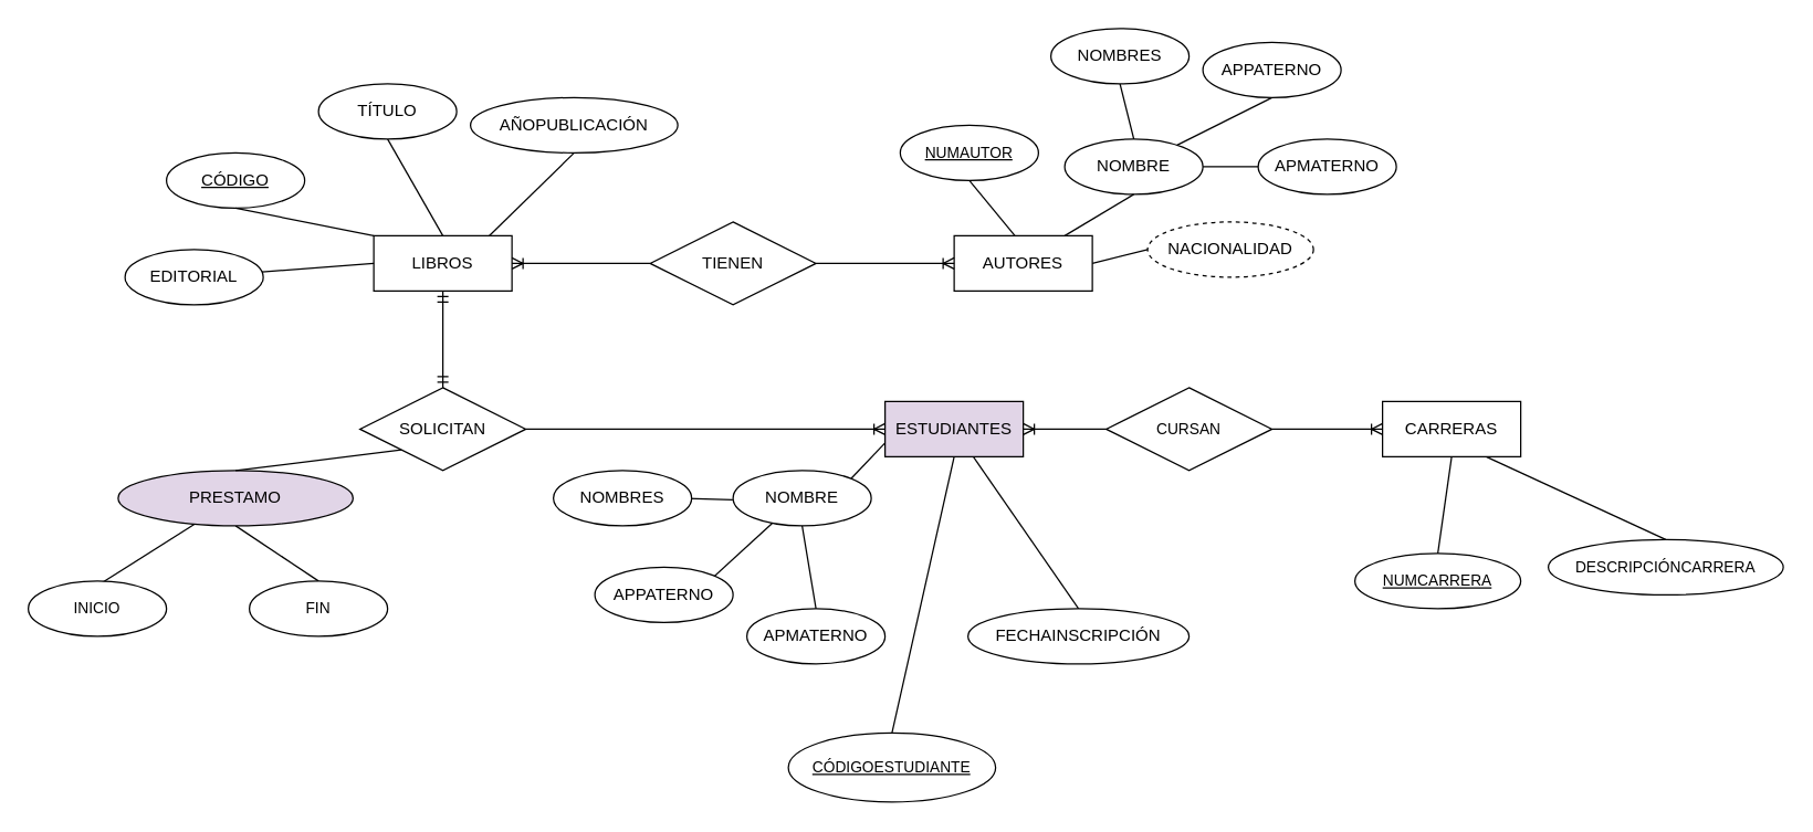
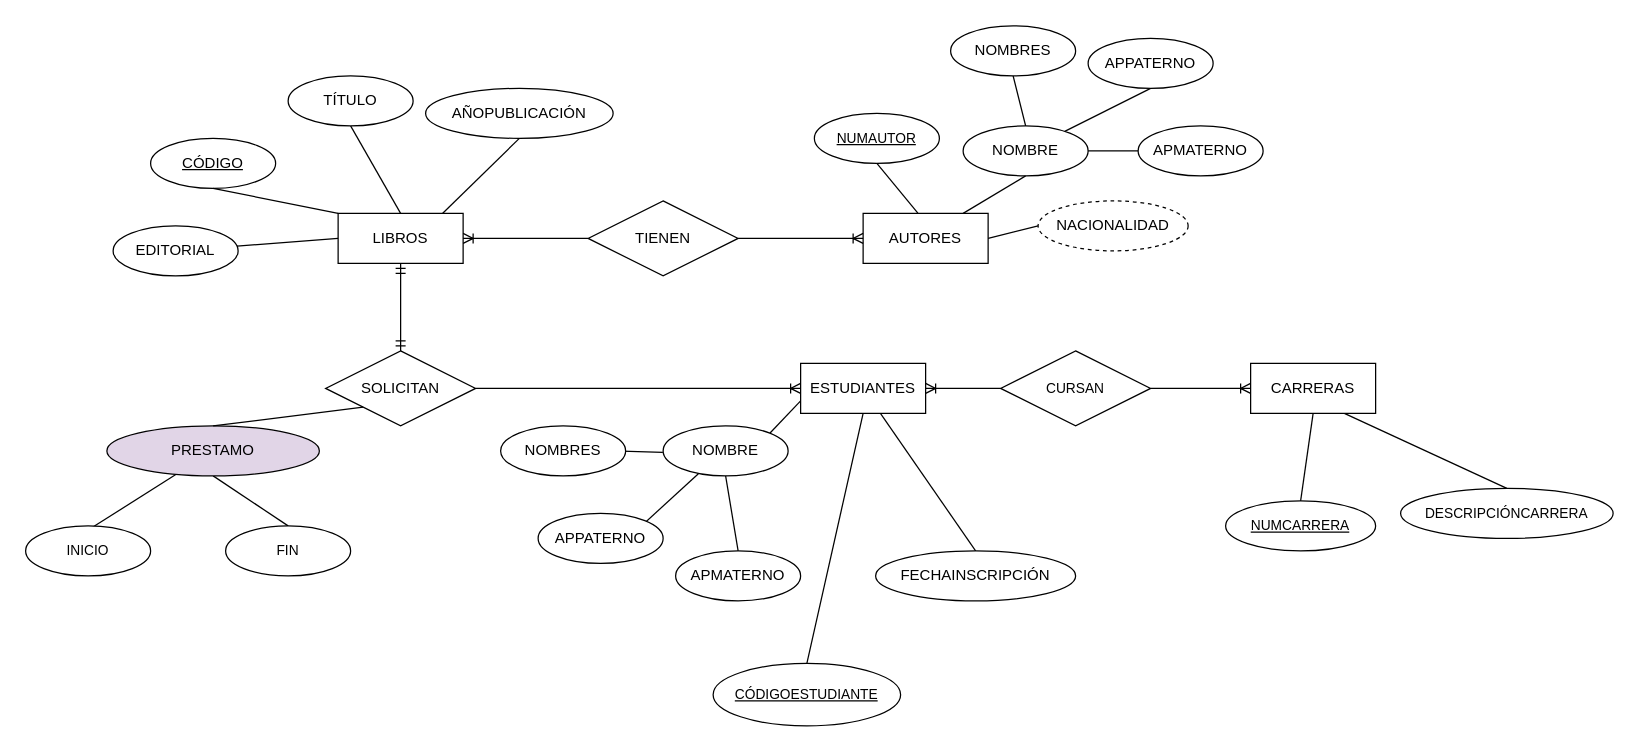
  <mxCell id="0" />
  <mxCell id="1" parent="0" />
  <mxCell id="2" value="LIBROS" style="whiteSpace=wrap;html=1;align=center;" parent="1" vertex="1"><mxGeometry x="270" y="170" width="100" height="40" as="geometry" /></mxCell>
  <mxCell id="3" value="AUTORES" style="whiteSpace=wrap;html=1;align=center;" parent="1" vertex="1"><mxGeometry x="690" y="170" width="100" height="40" as="geometry" /></mxCell>
  <mxCell id="4" style="edgeStyle=none;html=1;exitX=0;exitY=0.5;exitDx=0;exitDy=0;" parent="1" source="5" edge="1"><mxGeometry relative="1" as="geometry"><mxPoint x="700" y="315.455" as="targetPoint" /></mxGeometry></mxCell>
- <mxCell id="5" value="ESTUDIANTES" style="whiteSpace=wrap;html=1;align=center;fillColor=#e1d5e7;" parent="1" vertex="1"><mxGeometry x="640" y="290" width="100" height="40" as="geometry" /></mxCell>
+ <mxCell id="5" value="ESTUDIANTES" style="whiteSpace=wrap;html=1;align=center;" parent="1" vertex="1"><mxGeometry x="640" y="290" width="100" height="40" as="geometry" /></mxCell>
  <mxCell id="6" value="CÓDIGO" style="ellipse;whiteSpace=wrap;html=1;align=center;fontStyle=4" parent="1" vertex="1"><mxGeometry x="120" y="110" width="100" height="40" as="geometry" /></mxCell>
  <mxCell id="7" value="" style="endArrow=none;html=1;rounded=0;entryX=0.5;entryY=1;entryDx=0;entryDy=0;exitX=0;exitY=0;exitDx=0;exitDy=0;" parent="1" source="2" target="6" edge="1"><mxGeometry relative="1" as="geometry"><mxPoint x="290" y="230" as="sourcePoint" /><mxPoint x="450" y="230" as="targetPoint" /></mxGeometry></mxCell>
  <mxCell id="8" style="edgeStyle=none;shape=connector;rounded=0;html=1;exitX=0.5;exitY=1;exitDx=0;exitDy=0;entryX=0.5;entryY=0;entryDx=0;entryDy=0;strokeColor=default;align=center;verticalAlign=middle;fontFamily=Helvetica;fontSize=11;fontColor=default;labelBackgroundColor=default;endArrow=none;" parent="1" source="9" target="2" edge="1"><mxGeometry relative="1" as="geometry" /></mxCell>
  <mxCell id="9" value="TÍTULO" style="ellipse;whiteSpace=wrap;html=1;align=center;fontStyle=0" parent="1" vertex="1"><mxGeometry x="230" y="60" width="100" height="40" as="geometry" /></mxCell>
  <mxCell id="10" value="AÑOPUBLICACIÓN" style="ellipse;whiteSpace=wrap;html=1;align=center;fontStyle=0" parent="1" vertex="1"><mxGeometry x="340" y="70" width="150" height="40" as="geometry" /></mxCell>
  <mxCell id="11" style="edgeStyle=none;shape=connector;rounded=0;html=1;exitX=0.5;exitY=1;exitDx=0;exitDy=0;entryX=0.835;entryY=0.003;entryDx=0;entryDy=0;entryPerimeter=0;strokeColor=default;align=center;verticalAlign=middle;fontFamily=Helvetica;fontSize=11;fontColor=default;labelBackgroundColor=default;endArrow=none;" parent="1" source="10" target="2" edge="1"><mxGeometry relative="1" as="geometry" /></mxCell>
  <mxCell id="12" style="edgeStyle=none;shape=connector;rounded=0;html=1;entryX=0;entryY=0.5;entryDx=0;entryDy=0;strokeColor=default;align=center;verticalAlign=middle;fontFamily=Helvetica;fontSize=11;fontColor=default;labelBackgroundColor=default;endArrow=none;" parent="1" source="13" target="2" edge="1"><mxGeometry relative="1" as="geometry" /></mxCell>
  <mxCell id="13" value="EDITORIAL" style="ellipse;whiteSpace=wrap;html=1;align=center;fontStyle=0" parent="1" vertex="1"><mxGeometry x="90" y="180" width="100" height="40" as="geometry" /></mxCell>
  <mxCell id="14" value="&lt;u&gt;&lt;font style=&quot;color: light-dark(rgb(0, 0, 0), rgb(255, 255, 255));&quot;&gt;NUMAUTOR&lt;/font&gt;&lt;/u&gt;" style="ellipse;whiteSpace=wrap;html=1;align=center;fontFamily=Helvetica;fontSize=11;fontColor=default;labelBackgroundColor=default;" parent="1" vertex="1"><mxGeometry x="651" y="90" width="100" height="40" as="geometry" /></mxCell>
  <mxCell id="15" style="edgeStyle=none;shape=connector;rounded=0;html=1;exitX=0.5;exitY=1;exitDx=0;exitDy=0;entryX=0.438;entryY=-0.006;entryDx=0;entryDy=0;entryPerimeter=0;strokeColor=default;align=center;verticalAlign=middle;fontFamily=Helvetica;fontSize=11;fontColor=default;labelBackgroundColor=default;endArrow=none;" parent="1" source="14" target="3" edge="1"><mxGeometry relative="1" as="geometry" /></mxCell>
  <mxCell id="16" style="edgeStyle=none;shape=connector;rounded=0;html=1;exitX=1;exitY=0.5;exitDx=0;exitDy=0;entryX=0;entryY=0.5;entryDx=0;entryDy=0;strokeColor=default;align=center;verticalAlign=middle;fontFamily=Helvetica;fontSize=11;fontColor=default;labelBackgroundColor=default;endArrow=none;" parent="1" source="3" target="25" edge="1"><mxGeometry relative="1" as="geometry" /></mxCell>
  <mxCell id="17" value="NOMBRE" style="ellipse;whiteSpace=wrap;html=1;align=center;fontStyle=0" parent="1" vertex="1"><mxGeometry x="770" y="100" width="100" height="40" as="geometry" /></mxCell>
  <mxCell id="18" style="edgeStyle=none;shape=connector;rounded=0;html=1;exitX=0.5;exitY=1;exitDx=0;exitDy=0;entryX=0.8;entryY=0;entryDx=0;entryDy=0;entryPerimeter=0;strokeColor=default;align=center;verticalAlign=middle;fontFamily=Helvetica;fontSize=11;fontColor=default;labelBackgroundColor=default;endArrow=none;" parent="1" source="17" target="3" edge="1"><mxGeometry relative="1" as="geometry" /></mxCell>
  <mxCell id="19" style="edgeStyle=none;shape=connector;rounded=0;html=1;exitX=0.5;exitY=1;exitDx=0;exitDy=0;entryX=0.5;entryY=0;entryDx=0;entryDy=0;strokeColor=default;align=center;verticalAlign=middle;fontFamily=Helvetica;fontSize=11;fontColor=default;labelBackgroundColor=default;endArrow=none;" parent="1" source="20" target="17" edge="1"><mxGeometry relative="1" as="geometry" /></mxCell>
  <mxCell id="20" value="NOMBRES" style="ellipse;whiteSpace=wrap;html=1;align=center;fontStyle=0" parent="1" vertex="1"><mxGeometry x="760" y="20" width="100" height="40" as="geometry" /></mxCell>
  <mxCell id="21" style="edgeStyle=none;shape=connector;rounded=0;html=1;exitX=0.5;exitY=1;exitDx=0;exitDy=0;strokeColor=default;align=center;verticalAlign=middle;fontFamily=Helvetica;fontSize=11;fontColor=default;labelBackgroundColor=default;endArrow=none;entryX=0.813;entryY=0.111;entryDx=0;entryDy=0;entryPerimeter=0;" parent="1" source="22" target="17" edge="1"><mxGeometry relative="1" as="geometry"><mxPoint x="820" y="100" as="targetPoint" /></mxGeometry></mxCell>
  <mxCell id="22" value="APPATERNO" style="ellipse;whiteSpace=wrap;html=1;align=center;fontStyle=0" parent="1" vertex="1"><mxGeometry x="870" y="30" width="100" height="40" as="geometry" /></mxCell>
  <mxCell id="23" style="edgeStyle=none;shape=connector;rounded=0;html=1;exitX=0;exitY=0.5;exitDx=0;exitDy=0;entryX=1;entryY=0.5;entryDx=0;entryDy=0;strokeColor=default;align=center;verticalAlign=middle;fontFamily=Helvetica;fontSize=11;fontColor=default;labelBackgroundColor=default;endArrow=none;" parent="1" source="24" target="17" edge="1"><mxGeometry relative="1" as="geometry" /></mxCell>
  <mxCell id="24" value="APMATERNO" style="ellipse;whiteSpace=wrap;html=1;align=center;fontStyle=0" parent="1" vertex="1"><mxGeometry x="910" y="100" width="100" height="40" as="geometry" /></mxCell>
  <mxCell id="25" value="NACIONALIDAD" style="ellipse;whiteSpace=wrap;html=1;align=center;fontStyle=0;dashed=1;" parent="1" vertex="1"><mxGeometry x="830" y="160" width="120" height="40" as="geometry" /></mxCell>
  <mxCell id="26" style="edgeStyle=none;shape=connector;rounded=0;html=1;exitX=0.5;exitY=0;exitDx=0;exitDy=0;entryX=0.5;entryY=1;entryDx=0;entryDy=0;strokeColor=default;align=center;verticalAlign=middle;fontFamily=Helvetica;fontSize=11;fontColor=default;labelBackgroundColor=default;endArrow=none;" parent="1" source="27" target="5" edge="1"><mxGeometry relative="1" as="geometry" /></mxCell>
  <mxCell id="27" value="CÓDIGOESTUDIANTE" style="ellipse;whiteSpace=wrap;html=1;align=center;fontStyle=4;fontFamily=Helvetica;fontSize=11;fontColor=default;labelBackgroundColor=default;" parent="1" vertex="1"><mxGeometry x="570" y="530" width="150" height="50" as="geometry" /></mxCell>
  <mxCell id="28" style="edgeStyle=none;shape=connector;rounded=0;html=1;exitX=1;exitY=0;exitDx=0;exitDy=0;entryX=0;entryY=0.75;entryDx=0;entryDy=0;strokeColor=default;align=center;verticalAlign=middle;fontFamily=Helvetica;fontSize=11;fontColor=default;labelBackgroundColor=default;endArrow=none;" parent="1" source="29" target="5" edge="1"><mxGeometry relative="1" as="geometry" /></mxCell>
  <mxCell id="29" value="NOMBRE" style="ellipse;whiteSpace=wrap;html=1;align=center;fontStyle=0" parent="1" vertex="1"><mxGeometry x="530" y="340" width="100" height="40" as="geometry" /></mxCell>
  <mxCell id="30" style="edgeStyle=none;shape=connector;rounded=0;html=1;exitX=1;exitY=0.5;exitDx=0;exitDy=0;entryX=-0.002;entryY=0.528;entryDx=0;entryDy=0;strokeColor=default;align=center;verticalAlign=middle;fontFamily=Helvetica;fontSize=11;fontColor=default;labelBackgroundColor=default;endArrow=none;entryPerimeter=0;" parent="1" target="29" edge="1"><mxGeometry relative="1" as="geometry"><mxPoint x="490" y="360" as="sourcePoint" /></mxGeometry></mxCell>
  <mxCell id="31" value="NOMBRES" style="ellipse;whiteSpace=wrap;html=1;align=center;fontStyle=0" parent="1" vertex="1"><mxGeometry x="400" y="340" width="100" height="40" as="geometry" /></mxCell>
  <mxCell id="32" style="edgeStyle=none;shape=connector;rounded=0;html=1;exitX=0.5;exitY=1;exitDx=0;exitDy=0;strokeColor=default;align=center;verticalAlign=middle;fontFamily=Helvetica;fontSize=11;fontColor=default;labelBackgroundColor=default;endArrow=none;entryX=0.282;entryY=0.956;entryDx=0;entryDy=0;entryPerimeter=0;" parent="1" source="33" target="29" edge="1"><mxGeometry relative="1" as="geometry"><mxPoint x="510" y="500" as="targetPoint" /></mxGeometry></mxCell>
  <mxCell id="33" value="APPATERNO" style="ellipse;whiteSpace=wrap;html=1;align=center;fontStyle=0" parent="1" vertex="1"><mxGeometry x="430" y="410" width="100" height="40" as="geometry" /></mxCell>
  <mxCell id="34" style="edgeStyle=none;shape=connector;rounded=0;html=1;exitX=0.5;exitY=0;exitDx=0;exitDy=0;entryX=0.5;entryY=1;entryDx=0;entryDy=0;strokeColor=default;align=center;verticalAlign=middle;fontFamily=Helvetica;fontSize=11;fontColor=default;labelBackgroundColor=default;endArrow=none;" parent="1" source="35" target="29" edge="1"><mxGeometry relative="1" as="geometry" /></mxCell>
  <mxCell id="35" value="APMATERNO" style="ellipse;whiteSpace=wrap;html=1;align=center;fontStyle=0" parent="1" vertex="1"><mxGeometry x="540" y="440" width="100" height="40" as="geometry" /></mxCell>
  <mxCell id="36" style="edgeStyle=none;shape=connector;rounded=0;html=1;exitX=0.5;exitY=0;exitDx=0;exitDy=0;strokeColor=default;align=center;verticalAlign=middle;fontFamily=Helvetica;fontSize=11;fontColor=default;labelBackgroundColor=default;endArrow=none;" parent="1" source="37" target="5" edge="1"><mxGeometry relative="1" as="geometry"><mxPoint x="730.001" y="419.998" as="sourcePoint" /><mxPoint x="746.57" y="304.14" as="targetPoint" /></mxGeometry></mxCell>
  <mxCell id="37" value="FECHAINSCRIPCIÓN" style="ellipse;whiteSpace=wrap;html=1;align=center;fontStyle=0" parent="1" vertex="1"><mxGeometry x="700" y="440" width="160" height="40" as="geometry" /></mxCell>
  <mxCell id="38" value="TIENEN" style="shape=rhombus;perimeter=rhombusPerimeter;whiteSpace=wrap;html=1;align=center;" parent="1" vertex="1"><mxGeometry x="470" y="160" width="120" height="60" as="geometry" /></mxCell>
  <mxCell id="39" value="" style="edgeStyle=entityRelationEdgeStyle;fontSize=12;html=1;endArrow=ERoneToMany;entryX=0;entryY=0.5;entryDx=0;entryDy=0;" parent="1" target="3" edge="1"><mxGeometry width="100" height="100" relative="1" as="geometry"><mxPoint x="590" y="190" as="sourcePoint" /><mxPoint x="690" y="90" as="targetPoint" /></mxGeometry></mxCell>
  <mxCell id="40" value="" style="edgeStyle=entityRelationEdgeStyle;fontSize=12;html=1;endArrow=ERoneToMany;exitX=0;exitY=0.5;exitDx=0;exitDy=0;entryX=1;entryY=0.5;entryDx=0;entryDy=0;" parent="1" source="38" target="2" edge="1"><mxGeometry width="100" height="100" relative="1" as="geometry"><mxPoint x="380" y="240" as="sourcePoint" /><mxPoint x="480" y="240" as="targetPoint" /></mxGeometry></mxCell>
  <mxCell id="41" value="SOLICITAN" style="shape=rhombus;perimeter=rhombusPerimeter;whiteSpace=wrap;html=1;align=center;" parent="1" vertex="1"><mxGeometry x="260" y="280" width="120" height="60" as="geometry" /></mxCell>
  <mxCell id="42" value="" style="edgeStyle=orthogonalEdgeStyle;fontSize=12;html=1;endArrow=ERmandOne;startArrow=ERmandOne;entryX=0.5;entryY=1;entryDx=0;entryDy=0;exitX=0.5;exitY=0;exitDx=0;exitDy=0;" parent="1" source="41" target="2" edge="1"><mxGeometry width="100" height="100" relative="1" as="geometry"><mxPoint x="370" y="380" as="sourcePoint" /><mxPoint x="470" y="280" as="targetPoint" /></mxGeometry></mxCell>
  <mxCell id="43" style="edgeStyle=none;shape=connector;rounded=0;html=1;strokeColor=default;align=center;verticalAlign=middle;fontFamily=Helvetica;fontSize=11;fontColor=default;labelBackgroundColor=default;endArrow=none;entryX=0.535;entryY=0.028;entryDx=0;entryDy=0;entryPerimeter=0;" parent="1" source="45" target="47" edge="1"><mxGeometry relative="1" as="geometry"><mxPoint x="90" y="420" as="targetPoint" /></mxGeometry></mxCell>
  <mxCell id="44" style="edgeStyle=none;shape=connector;rounded=0;html=1;exitX=0.5;exitY=1;exitDx=0;exitDy=0;entryX=0.5;entryY=0;entryDx=0;entryDy=0;strokeColor=default;align=center;verticalAlign=middle;fontFamily=Helvetica;fontSize=11;fontColor=default;labelBackgroundColor=default;endArrow=none;" parent="1" source="45" target="48" edge="1"><mxGeometry relative="1" as="geometry" /></mxCell>
  <mxCell id="45" value="PRESTAMO" style="ellipse;whiteSpace=wrap;html=1;align=center;fontStyle=0;fillColor=#e1d5e7;" parent="1" vertex="1"><mxGeometry x="85" y="340" width="170" height="40" as="geometry" /></mxCell>
  <mxCell id="46" value="" style="endArrow=none;html=1;rounded=0;exitX=0.5;exitY=0;exitDx=0;exitDy=0;entryX=0;entryY=1;entryDx=0;entryDy=0;" parent="1" source="45" target="41" edge="1"><mxGeometry relative="1" as="geometry"><mxPoint x="210" y="320" as="sourcePoint" /><mxPoint x="370" y="320" as="targetPoint" /></mxGeometry></mxCell>
  <mxCell id="47" value="INICIO" style="ellipse;whiteSpace=wrap;html=1;align=center;fontStyle=0;fontFamily=Helvetica;fontSize=11;fontColor=default;labelBackgroundColor=default;" parent="1" vertex="1"><mxGeometry x="20" y="420" width="100" height="40" as="geometry" /></mxCell>
  <mxCell id="48" value="FIN" style="ellipse;whiteSpace=wrap;html=1;align=center;fontStyle=0;fontFamily=Helvetica;fontSize=11;fontColor=default;labelBackgroundColor=default;" parent="1" vertex="1"><mxGeometry x="180" y="420" width="100" height="40" as="geometry" /></mxCell>
  <mxCell id="49" style="edgeStyle=none;shape=connector;rounded=0;html=1;exitX=0.75;exitY=1;exitDx=0;exitDy=0;strokeColor=default;align=center;verticalAlign=middle;fontFamily=Helvetica;fontSize=11;fontColor=default;fontStyle=0;labelBackgroundColor=default;endArrow=none;entryX=0.5;entryY=0;entryDx=0;entryDy=0;" parent="1" source="50" target="53" edge="1"><mxGeometry relative="1" as="geometry"><mxPoint x="1150" y="400" as="targetPoint" /></mxGeometry></mxCell>
  <mxCell id="50" value="CARRERAS" style="whiteSpace=wrap;html=1;align=center;" parent="1" vertex="1"><mxGeometry x="1000" y="290" width="100" height="40" as="geometry" /></mxCell>
  <mxCell id="51" style="edgeStyle=none;shape=connector;rounded=0;html=1;entryX=0.5;entryY=1;entryDx=0;entryDy=0;strokeColor=default;align=center;verticalAlign=middle;fontFamily=Helvetica;fontSize=11;fontColor=default;labelBackgroundColor=default;endArrow=none;exitX=0.5;exitY=0;exitDx=0;exitDy=0;" parent="1" source="52" target="50" edge="1"><mxGeometry relative="1" as="geometry"><mxPoint x="1050" y="390" as="sourcePoint" /><mxPoint x="790" y="340" as="targetPoint" /></mxGeometry></mxCell>
  <mxCell id="52" value="&lt;u&gt;NUMCARRERA&lt;/u&gt;" style="ellipse;whiteSpace=wrap;html=1;align=center;fontStyle=0;fontFamily=Helvetica;fontSize=11;fontColor=default;labelBackgroundColor=default;" parent="1" vertex="1"><mxGeometry x="980" y="400" width="120" height="40" as="geometry" /></mxCell>
  <mxCell id="53" value="DESCRIPCIÓNCARRERA" style="ellipse;whiteSpace=wrap;html=1;align=center;strokeColor=default;verticalAlign=middle;fontFamily=Helvetica;fontSize=11;fontColor=default;fontStyle=0;labelBackgroundColor=default;fillColor=default;" parent="1" vertex="1"><mxGeometry x="1120" y="390" width="170" height="40" as="geometry" /></mxCell>
  <mxCell id="54" value="CURSAN" style="shape=rhombus;perimeter=rhombusPerimeter;whiteSpace=wrap;html=1;align=center;strokeColor=default;verticalAlign=middle;fontFamily=Helvetica;fontSize=11;fontColor=default;fontStyle=0;labelBackgroundColor=default;fillColor=default;" parent="1" vertex="1"><mxGeometry x="800" y="280" width="120" height="60" as="geometry" /></mxCell>
  <mxCell id="55" value="" style="fontSize=12;html=1;endArrow=ERoneToMany;rounded=0;strokeColor=default;align=center;verticalAlign=middle;fontFamily=Helvetica;fontColor=default;fontStyle=0;labelBackgroundColor=default;exitX=0;exitY=0.5;exitDx=0;exitDy=0;entryX=1;entryY=0.5;entryDx=0;entryDy=0;" parent="1" source="54" target="5" edge="1"><mxGeometry width="100" height="100" relative="1" as="geometry"><mxPoint x="900" y="270" as="sourcePoint" /><mxPoint x="800" y="370" as="targetPoint" /></mxGeometry></mxCell>
  <mxCell id="56" value="" style="fontSize=12;html=1;endArrow=ERoneToMany;rounded=0;strokeColor=default;align=center;verticalAlign=middle;fontFamily=Helvetica;fontColor=default;fontStyle=0;labelBackgroundColor=default;exitX=1;exitY=0.5;exitDx=0;exitDy=0;entryX=0;entryY=0.5;entryDx=0;entryDy=0;" parent="1" source="54" target="50" edge="1"><mxGeometry width="100" height="100" relative="1" as="geometry"><mxPoint x="810" y="350" as="sourcePoint" /><mxPoint x="910" y="250" as="targetPoint" /></mxGeometry></mxCell>
  <mxCell id="57" value="" style="fontSize=12;html=1;endArrow=ERoneToMany;exitX=0;exitY=0.5;exitDx=0;exitDy=0;entryX=0;entryY=0.5;entryDx=0;entryDy=0;" parent="1" target="5" edge="1"><mxGeometry width="100" height="100" relative="1" as="geometry"><mxPoint x="380" y="310" as="sourcePoint" /><mxPoint x="380" y="430" as="targetPoint" /></mxGeometry></mxCell>
